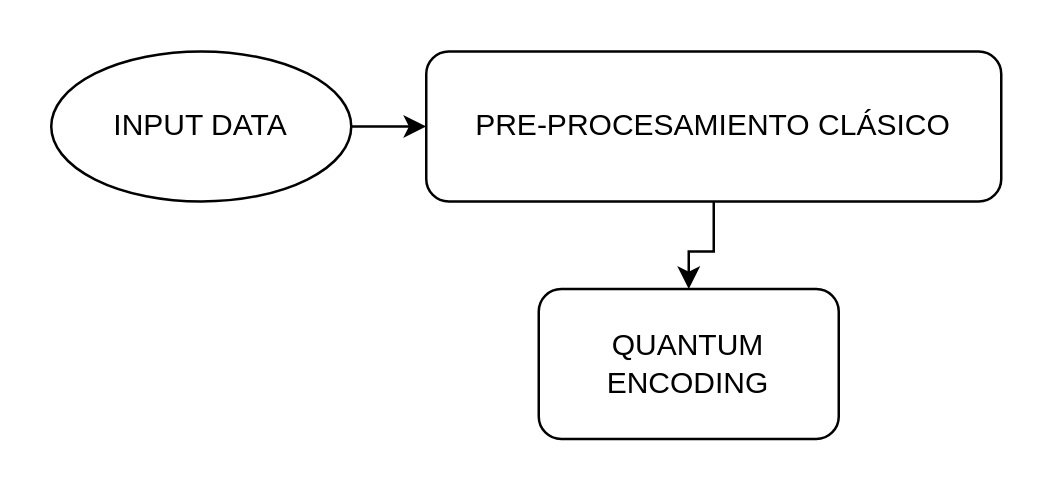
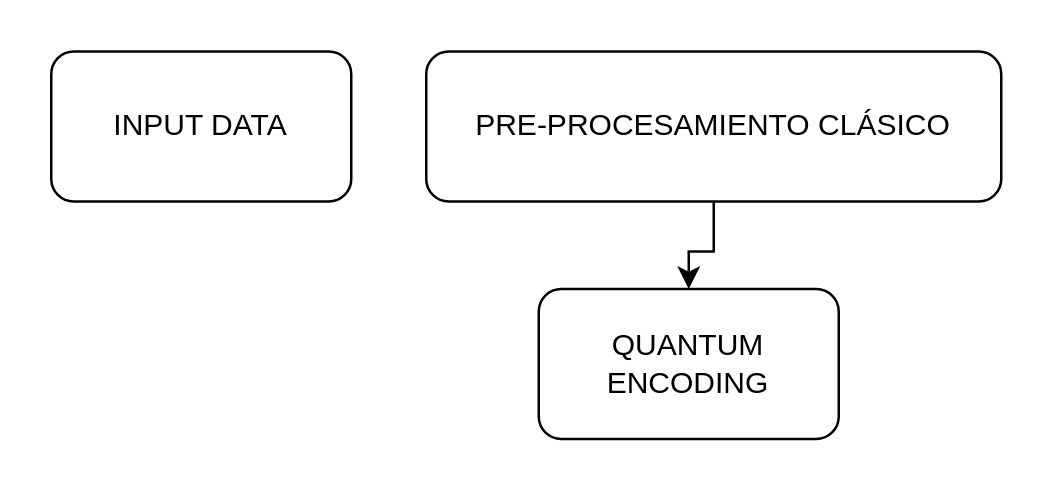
  <mxCell id="0" />
  <mxCell id="1" parent="0" />
- <mxCell id="2" style="edgeStyle=orthogonalEdgeStyle;rounded=0;orthogonalLoop=1;jettySize=auto;html=1;" edge="1" parent="1" source="3" target="5"><mxGeometry relative="1" as="geometry" /></mxCell>
- <mxCell id="3" value="INPUT DATA" style="ellipse;whiteSpace=wrap;html=1;" vertex="1" parent="1"><mxGeometry x="20" y="20" width="120" height="60" as="geometry" /></mxCell>
+ <mxCell id="3" value="INPUT DATA" style="rounded=1;whiteSpace=wrap;html=1;" vertex="1" parent="1"><mxGeometry x="20" y="20" width="120" height="60" as="geometry" /></mxCell>
  <mxCell id="4" style="edgeStyle=orthogonalEdgeStyle;rounded=0;orthogonalLoop=1;jettySize=auto;html=1;" edge="1" parent="1" source="5" target="6"><mxGeometry relative="1" as="geometry" /></mxCell>
  <mxCell id="5" value="PRE-PROCESAMIENTO CLÁSICO" style="rounded=1;whiteSpace=wrap;html=1;" vertex="1" parent="1"><mxGeometry x="170" y="20" width="230" height="60" as="geometry" /></mxCell>
  <mxCell id="6" value="QUANTUM ENCODING" style="rounded=1;whiteSpace=wrap;html=1;" vertex="1" parent="1"><mxGeometry x="215" y="115" width="120" height="60" as="geometry" /></mxCell>
